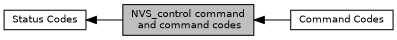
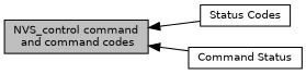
  digraph {
    rankdir=LR
    node [color=black fillcolor=white fontname=Helvetica fontsize=10 shape=record style=filled]
    edge [dir=back fontname=Helvetica fontsize=10 labelfontname=Helvetica labelfontsize=10 shape=plaintext style=solid]
    n1 [height=0.2 label="Status Codes" width=0.4]
    n2 [fillcolor=grey75 fontcolor=black height=0.2 label="NVS_control command\l and command codes" width=0.4]
-   n3 [height=0.2 label="Command Codes" width=0.4]
-   n1 -> n2
+   n3 [height=0.2 label="Command Status" width=0.4]
+   n2 -> n1
    n2 -> n3
  }
